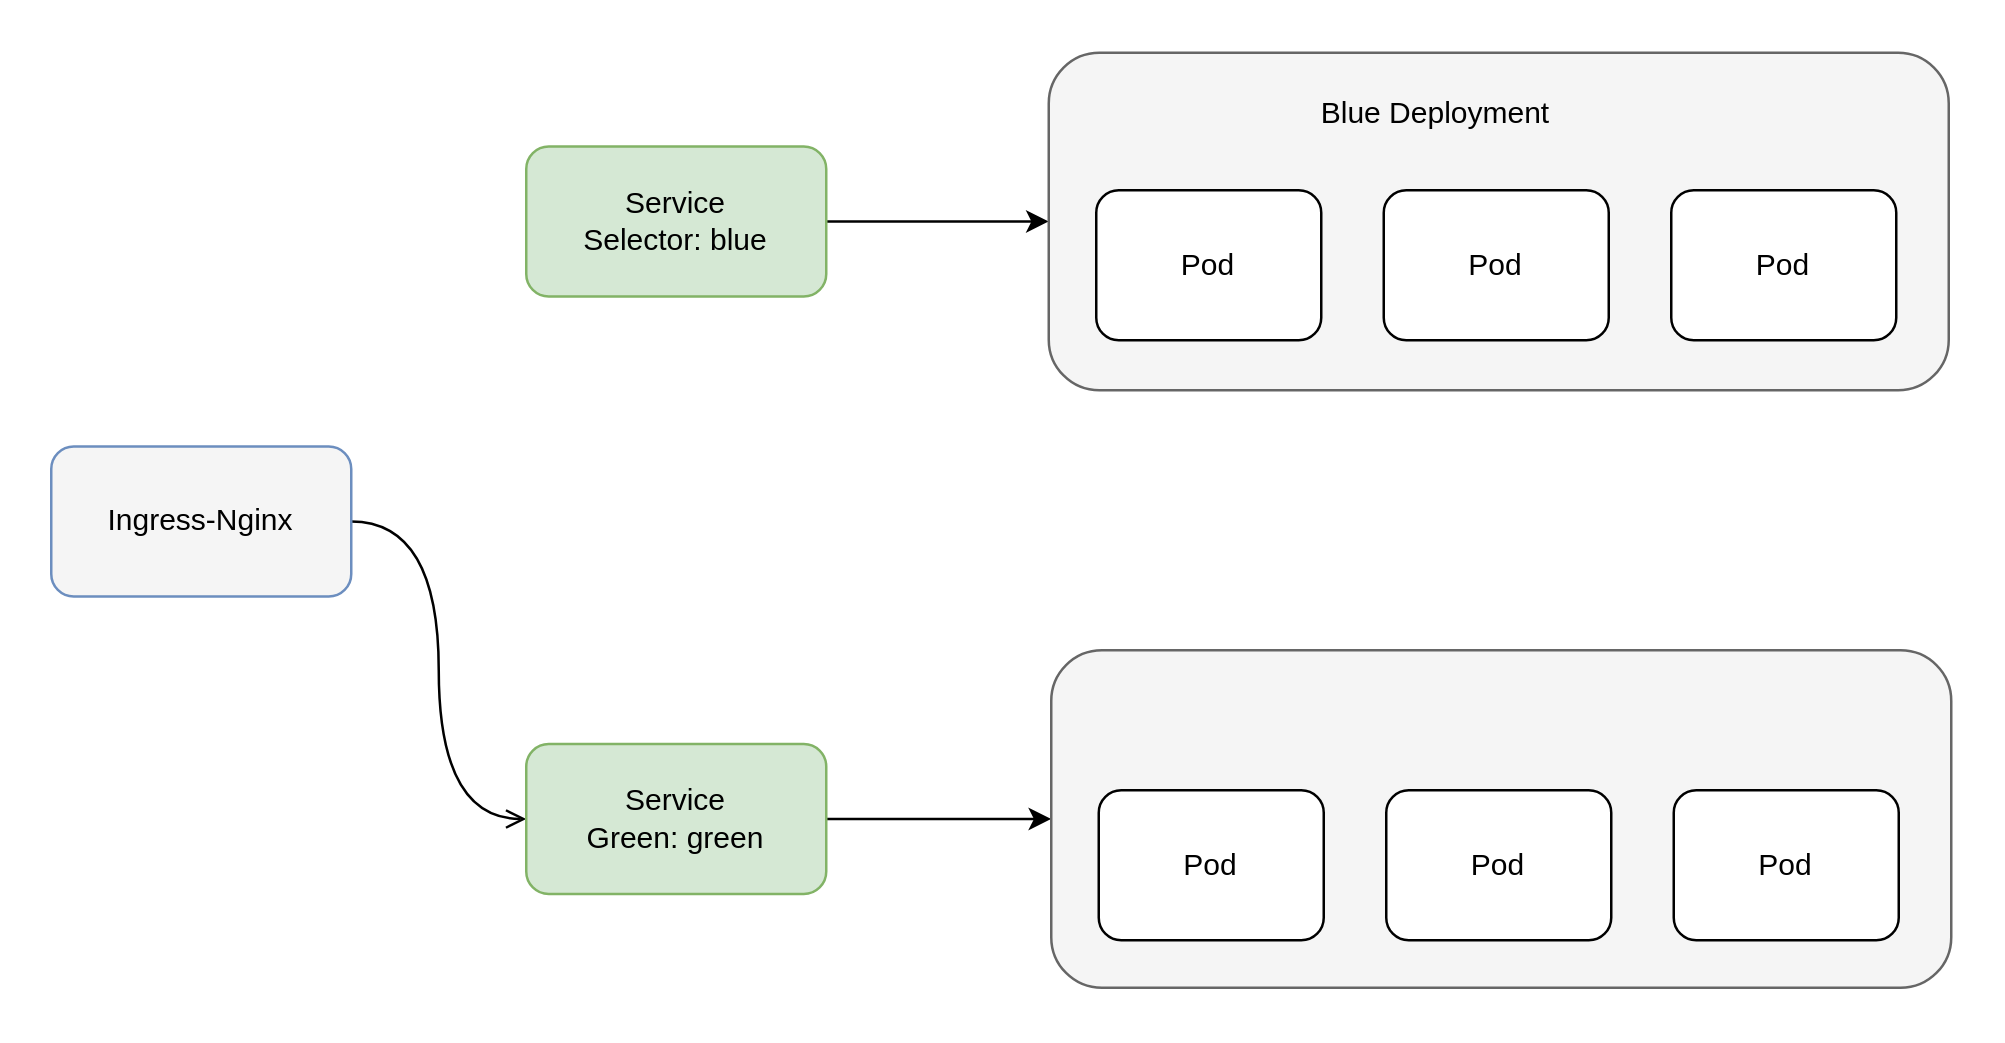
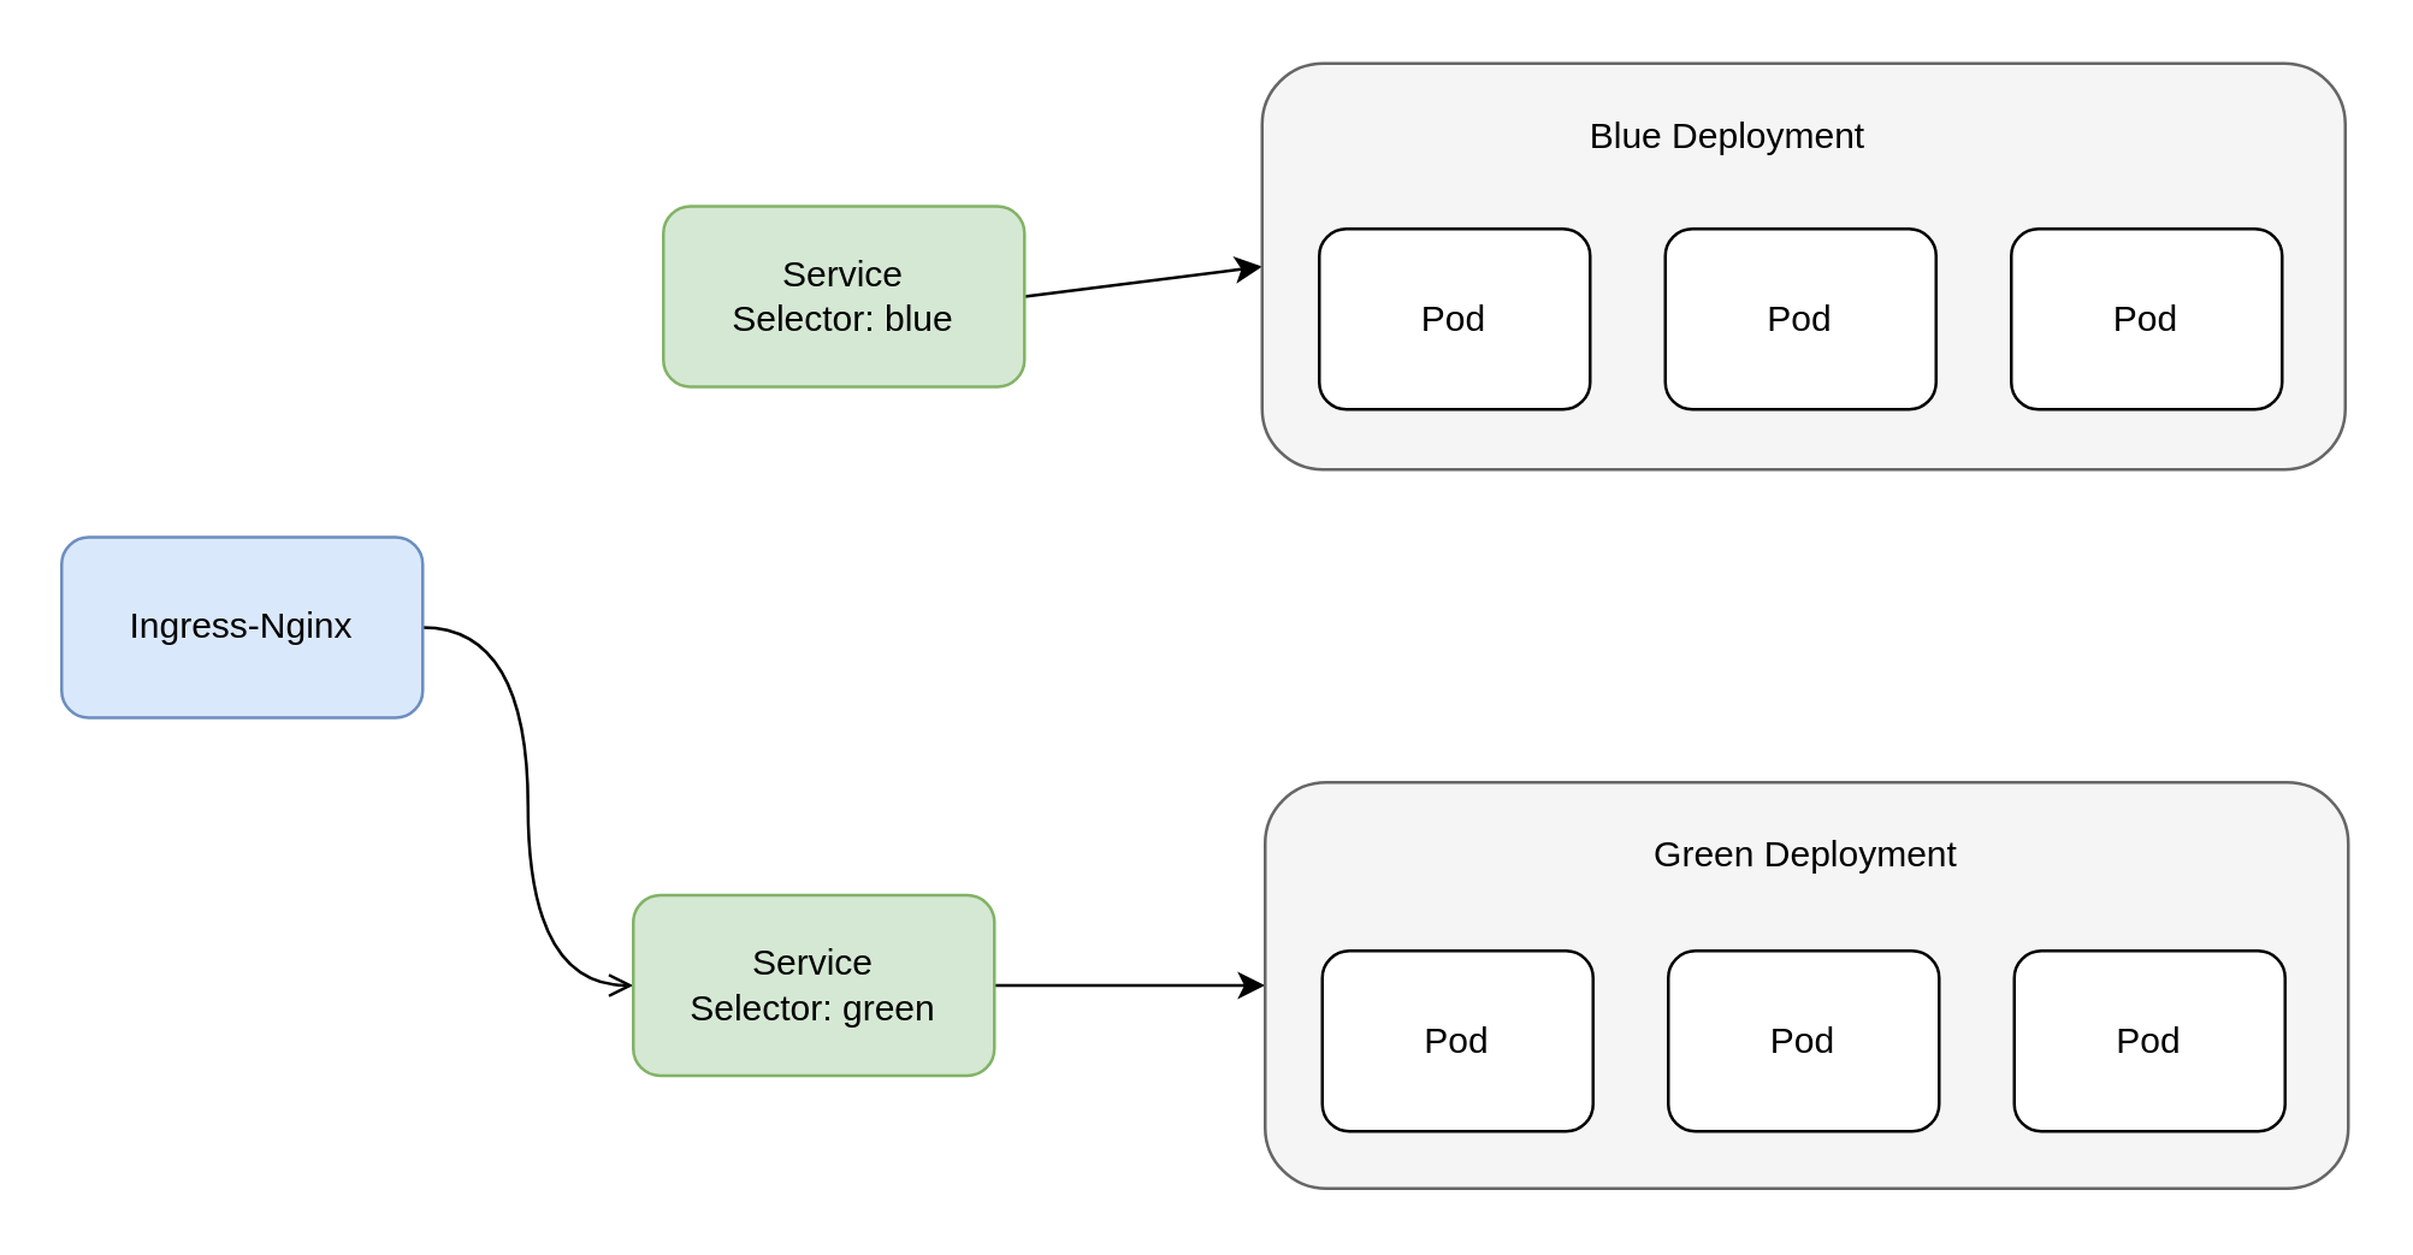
  <mxCell id="0" />
  <mxCell id="1" parent="0" />
  <mxCell id="2" style="edgeStyle=orthogonalEdgeStyle;rounded=0;orthogonalLoop=1;jettySize=auto;html=1;exitX=1;exitY=0.5;exitDx=0;exitDy=0;entryX=0;entryY=0.5;entryDx=0;entryDy=0;curved=1;endArrow=open;" edge="1" parent="1" source="3" target="5"><mxGeometry relative="1" as="geometry" /></mxCell>
- <mxCell id="3" value="Ingress-Nginx" style="rounded=1;whiteSpace=wrap;html=1;fillColor=#f5f5f5;strokeColor=#6c8ebf;" vertex="1" parent="1"><mxGeometry x="20" y="178" width="120" height="60" as="geometry" /></mxCell>
+ <mxCell id="3" value="Ingress-Nginx" style="rounded=1;whiteSpace=wrap;html=1;fillColor=#dae8fc;strokeColor=#6c8ebf;" vertex="1" parent="1"><mxGeometry x="20" y="178" width="120" height="60" as="geometry" /></mxCell>
  <mxCell id="4" style="edgeStyle=none;rounded=0;orthogonalLoop=1;jettySize=auto;html=1;exitX=1;exitY=0.5;exitDx=0;exitDy=0;entryX=0;entryY=0.5;entryDx=0;entryDy=0;" edge="1" parent="1" source="5" target="13"><mxGeometry relative="1" as="geometry" /></mxCell>
- <mxCell id="5" value="Service&lt;br&gt;Green: green" style="rounded=1;whiteSpace=wrap;html=1;fillColor=#d5e8d4;strokeColor=#82b366;" vertex="1" parent="1"><mxGeometry x="210" y="297" width="120" height="60" as="geometry" /></mxCell>
+ <mxCell id="5" value="Service&lt;br&gt;Selector: green" style="rounded=1;whiteSpace=wrap;html=1;fillColor=#d5e8d4;strokeColor=#82b366;" vertex="1" parent="1"><mxGeometry x="210" y="297" width="120" height="60" as="geometry" /></mxCell>
  <mxCell id="6" style="rounded=0;orthogonalLoop=1;jettySize=auto;html=1;exitX=1;exitY=0.5;exitDx=0;exitDy=0;entryX=0;entryY=0.5;entryDx=0;entryDy=0;" edge="1" parent="1" source="7" target="8"><mxGeometry relative="1" as="geometry" /></mxCell>
- <mxCell id="7" value="Service&lt;br&gt;Selector: blue" style="rounded=1;whiteSpace=wrap;html=1;fillColor=#d5e8d4;strokeColor=#82b366;" vertex="1" parent="1"><mxGeometry x="210" y="58" width="120" height="60" as="geometry" /></mxCell>
+ <mxCell id="7" value="Service&lt;br&gt;Selector: blue" style="rounded=1;whiteSpace=wrap;html=1;fillColor=#d5e8d4;strokeColor=#82b366;" vertex="1" parent="1"><mxGeometry x="220" y="68" width="120" height="60" as="geometry" /></mxCell>
  <mxCell id="8" value="" style="rounded=1;whiteSpace=wrap;html=1;fillColor=#f5f5f5;fontColor=#333333;strokeColor=#666666;" vertex="1" parent="1"><mxGeometry x="419" y="20.5" width="360" height="135" as="geometry" /></mxCell>
  <mxCell id="9" value="Blue Deployment" style="text;html=1;strokeColor=none;fillColor=none;align=center;verticalAlign=middle;whiteSpace=wrap;rounded=0;" vertex="1" parent="1"><mxGeometry x="519" y="29.5" width="110" height="30" as="geometry" /></mxCell>
  <mxCell id="10" value="Pod" style="rounded=1;whiteSpace=wrap;html=1;" vertex="1" parent="1"><mxGeometry x="438" y="75.5" width="90" height="60" as="geometry" /></mxCell>
  <mxCell id="11" value="Pod" style="rounded=1;whiteSpace=wrap;html=1;" vertex="1" parent="1"><mxGeometry x="553" y="75.5" width="90" height="60" as="geometry" /></mxCell>
  <mxCell id="12" value="Pod" style="rounded=1;whiteSpace=wrap;html=1;" vertex="1" parent="1"><mxGeometry x="668" y="75.5" width="90" height="60" as="geometry" /></mxCell>
  <mxCell id="13" value="" style="rounded=1;whiteSpace=wrap;html=1;fillColor=#f5f5f5;fontColor=#333333;strokeColor=#666666;" vertex="1" parent="1"><mxGeometry x="420" y="259.5" width="360" height="135" as="geometry" /></mxCell>
+ <mxCell id="14" value="Green Deployment" style="text;html=1;strokeColor=none;fillColor=none;align=center;verticalAlign=middle;whiteSpace=wrap;rounded=0;" vertex="1" parent="1"><mxGeometry x="545" y="268.5" width="110" height="30" as="geometry" /></mxCell>
  <mxCell id="15" value="Pod" style="rounded=1;whiteSpace=wrap;html=1;" vertex="1" parent="1"><mxGeometry x="439" y="315.5" width="90" height="60" as="geometry" /></mxCell>
  <mxCell id="16" value="Pod" style="rounded=1;whiteSpace=wrap;html=1;" vertex="1" parent="1"><mxGeometry x="554" y="315.5" width="90" height="60" as="geometry" /></mxCell>
  <mxCell id="17" value="Pod" style="rounded=1;whiteSpace=wrap;html=1;" vertex="1" parent="1"><mxGeometry x="669" y="315.5" width="90" height="60" as="geometry" /></mxCell>
